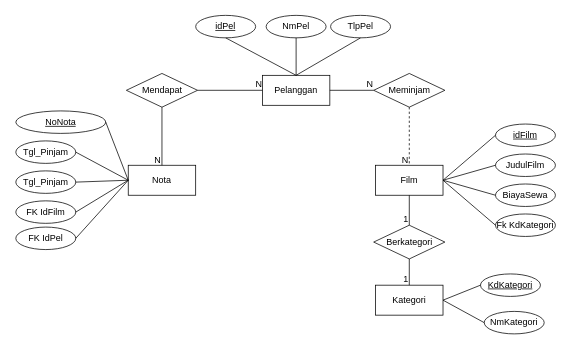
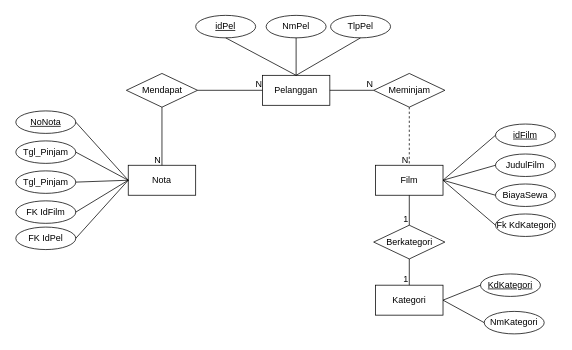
  <mxCell id="0" />
  <mxCell id="1" parent="0" />
  <mxCell id="2" value="Pelanggan" style="whiteSpace=wrap;html=1;" vertex="1" parent="1"><mxGeometry x="349" y="100" width="90" height="40" as="geometry" /></mxCell>
  <mxCell id="3" value="idPel" style="ellipse;whiteSpace=wrap;html=1;align=center;fontStyle=4;" vertex="1" parent="1"><mxGeometry x="260" y="20" width="80" height="30" as="geometry" /></mxCell>
  <mxCell id="4" value="Tgl_Pinjam" style="ellipse;whiteSpace=wrap;html=1;align=center;" vertex="1" parent="1"><mxGeometry x="20" y="187.5" width="80" height="30" as="geometry" /></mxCell>
- <mxCell id="5" value="NoNota" style="ellipse;whiteSpace=wrap;html=1;align=center;fontStyle=4;" vertex="1" parent="1"><mxGeometry x="20" y="147.5" width="120" height="30" as="geometry" /></mxCell>
+ <mxCell id="5" value="NoNota" style="ellipse;whiteSpace=wrap;html=1;align=center;fontStyle=4;" vertex="1" parent="1"><mxGeometry x="20" y="147.5" width="80" height="30" as="geometry" /></mxCell>
  <mxCell id="6" value="NmPel" style="ellipse;whiteSpace=wrap;html=1;align=center;" vertex="1" parent="1"><mxGeometry x="354" y="20" width="80" height="30" as="geometry" /></mxCell>
  <mxCell id="7" value="TlpPel" style="ellipse;whiteSpace=wrap;html=1;align=center;" vertex="1" parent="1"><mxGeometry x="440" y="20" width="80" height="30" as="geometry" /></mxCell>
  <mxCell id="8" value="Film" style="whiteSpace=wrap;html=1;" vertex="1" parent="1"><mxGeometry x="500" y="220" width="90" height="40" as="geometry" /></mxCell>
  <mxCell id="9" value="idFilm" style="ellipse;whiteSpace=wrap;html=1;align=center;fontStyle=4;" vertex="1" parent="1"><mxGeometry x="660" y="165" width="80" height="30" as="geometry" /></mxCell>
  <mxCell id="10" value="JudulFilm" style="ellipse;whiteSpace=wrap;html=1;align=center;" vertex="1" parent="1"><mxGeometry x="660" y="205" width="80" height="30" as="geometry" /></mxCell>
  <mxCell id="11" value="BiayaSewa" style="ellipse;whiteSpace=wrap;html=1;align=center;" vertex="1" parent="1"><mxGeometry x="660" y="245" width="80" height="30" as="geometry" /></mxCell>
  <mxCell id="12" value="Fk KdKategori" style="ellipse;whiteSpace=wrap;html=1;align=center;" vertex="1" parent="1"><mxGeometry x="660" y="285" width="80" height="30" as="geometry" /></mxCell>
  <mxCell id="13" value="Kategori" style="whiteSpace=wrap;html=1;" vertex="1" parent="1"><mxGeometry x="500" y="380" width="90" height="40" as="geometry" /></mxCell>
  <mxCell id="14" value="KdKategori" style="ellipse;whiteSpace=wrap;html=1;align=center;fontStyle=4;" vertex="1" parent="1"><mxGeometry x="640" y="365" width="80" height="30" as="geometry" /></mxCell>
  <mxCell id="15" value="NmKategori" style="ellipse;whiteSpace=wrap;html=1;align=center;" vertex="1" parent="1"><mxGeometry x="645" y="415" width="80" height="30" as="geometry" /></mxCell>
  <mxCell id="16" value="Berkategori" style="shape=rhombus;perimeter=rhombusPerimeter;whiteSpace=wrap;html=1;align=center;" vertex="1" parent="1"><mxGeometry x="497.5" y="300" width="95" height="45" as="geometry" /></mxCell>
  <mxCell id="17" value="" style="endArrow=none;html=1;rounded=0;exitX=0.5;exitY=1;exitDx=0;exitDy=0;entryX=0.5;entryY=0;entryDx=0;entryDy=0;" edge="1" parent="1" source="8" target="16"><mxGeometry relative="1" as="geometry"><mxPoint x="330" y="270" as="sourcePoint" /><mxPoint x="490" y="270" as="targetPoint" /></mxGeometry></mxCell>
  <mxCell id="18" value="1" style="resizable=0;html=1;whiteSpace=wrap;align=right;verticalAlign=bottom;" connectable="0" vertex="1" parent="17"><mxGeometry x="1" relative="1" as="geometry" /></mxCell>
  <mxCell id="19" value="" style="endArrow=none;html=1;rounded=0;exitX=0.5;exitY=1;exitDx=0;exitDy=0;entryX=0.5;entryY=0;entryDx=0;entryDy=0;" edge="1" parent="1" source="16" target="13"><mxGeometry relative="1" as="geometry"><mxPoint x="555" y="270" as="sourcePoint" /><mxPoint x="510" y="360" as="targetPoint" /></mxGeometry></mxCell>
  <mxCell id="20" value="1" style="resizable=0;html=1;whiteSpace=wrap;align=right;verticalAlign=bottom;" connectable="0" vertex="1" parent="19"><mxGeometry x="1" relative="1" as="geometry" /></mxCell>
  <mxCell id="21" value="Meminjam" style="shape=rhombus;perimeter=rhombusPerimeter;whiteSpace=wrap;html=1;align=center;" vertex="1" parent="1"><mxGeometry x="497.5" y="97.5" width="95" height="45" as="geometry" /></mxCell>
  <mxCell id="22" value="" style="endArrow=none;html=1;rounded=0;exitX=1;exitY=0.5;exitDx=0;exitDy=0;entryX=0;entryY=0.5;entryDx=0;entryDy=0;" edge="1" parent="1" source="2" target="21"><mxGeometry relative="1" as="geometry"><mxPoint x="330" y="270" as="sourcePoint" /><mxPoint x="490" y="270" as="targetPoint" /></mxGeometry></mxCell>
  <mxCell id="23" value="N" style="resizable=0;html=1;whiteSpace=wrap;align=right;verticalAlign=bottom;" connectable="0" vertex="1" parent="22"><mxGeometry x="1" relative="1" as="geometry" /></mxCell>
  <mxCell id="24" value="" style="endArrow=none;html=1;rounded=0;exitX=0.5;exitY=1;exitDx=0;exitDy=0;entryX=0.5;entryY=0;entryDx=0;entryDy=0;dashed=1;" edge="1" parent="1" source="21" target="8"><mxGeometry relative="1" as="geometry"><mxPoint x="449" y="130" as="sourcePoint" /><mxPoint x="530" y="200" as="targetPoint" /></mxGeometry></mxCell>
  <mxCell id="25" value="N" style="resizable=0;html=1;whiteSpace=wrap;align=right;verticalAlign=bottom;" connectable="0" vertex="1" parent="24"><mxGeometry x="1" relative="1" as="geometry" /></mxCell>
  <mxCell id="26" value="Nota" style="whiteSpace=wrap;html=1;" vertex="1" parent="1"><mxGeometry x="170" y="220" width="90" height="40" as="geometry" /></mxCell>
  <mxCell id="27" value="Tgl_Pinjam" style="ellipse;whiteSpace=wrap;html=1;align=center;" vertex="1" parent="1"><mxGeometry x="20" y="227.5" width="80" height="30" as="geometry" /></mxCell>
  <mxCell id="28" value="FK IdPel" style="ellipse;whiteSpace=wrap;html=1;align=center;" vertex="1" parent="1"><mxGeometry x="20" y="302.5" width="80" height="30" as="geometry" /></mxCell>
  <mxCell id="29" value="FK IdFilm" style="ellipse;whiteSpace=wrap;html=1;align=center;" vertex="1" parent="1"><mxGeometry x="20" y="267.5" width="80" height="30" as="geometry" /></mxCell>
  <mxCell id="30" value="" style="endArrow=none;html=1;rounded=0;entryX=0.5;entryY=1;entryDx=0;entryDy=0;exitX=0.5;exitY=0;exitDx=0;exitDy=0;" edge="1" parent="1" source="2" target="6"><mxGeometry width="50" height="50" relative="1" as="geometry"><mxPoint x="380" y="300" as="sourcePoint" /><mxPoint x="430" y="250" as="targetPoint" /></mxGeometry></mxCell>
  <mxCell id="31" value="" style="endArrow=none;html=1;rounded=0;entryX=0.5;entryY=0;entryDx=0;entryDy=0;exitX=0.5;exitY=1;exitDx=0;exitDy=0;" edge="1" parent="1" source="3" target="2"><mxGeometry width="50" height="50" relative="1" as="geometry"><mxPoint x="390" y="310" as="sourcePoint" /><mxPoint x="440" y="260" as="targetPoint" /></mxGeometry></mxCell>
  <mxCell id="32" value="" style="endArrow=none;html=1;rounded=0;entryX=0.5;entryY=1;entryDx=0;entryDy=0;exitX=0.5;exitY=0;exitDx=0;exitDy=0;" edge="1" parent="1" source="2" target="7"><mxGeometry width="50" height="50" relative="1" as="geometry"><mxPoint x="404" y="110" as="sourcePoint" /><mxPoint x="404" y="60" as="targetPoint" /></mxGeometry></mxCell>
  <mxCell id="33" value="" style="endArrow=none;html=1;rounded=0;entryX=0;entryY=0.5;entryDx=0;entryDy=0;exitX=1;exitY=0.5;exitDx=0;exitDy=0;" edge="1" parent="1" source="8" target="9"><mxGeometry width="50" height="50" relative="1" as="geometry"><mxPoint x="574" y="217.5" as="sourcePoint" /><mxPoint x="660" y="167.5" as="targetPoint" /></mxGeometry></mxCell>
  <mxCell id="34" value="" style="endArrow=none;html=1;rounded=0;entryX=0;entryY=0.5;entryDx=0;entryDy=0;" edge="1" parent="1" target="10"><mxGeometry width="50" height="50" relative="1" as="geometry"><mxPoint x="590" y="240" as="sourcePoint" /><mxPoint x="670" y="190" as="targetPoint" /></mxGeometry></mxCell>
  <mxCell id="35" value="" style="endArrow=none;html=1;rounded=0;entryX=0;entryY=0.5;entryDx=0;entryDy=0;exitX=1;exitY=0.5;exitDx=0;exitDy=0;" edge="1" parent="1" source="8" target="11"><mxGeometry width="50" height="50" relative="1" as="geometry"><mxPoint x="600" y="250" as="sourcePoint" /><mxPoint x="670" y="230" as="targetPoint" /></mxGeometry></mxCell>
  <mxCell id="36" value="" style="endArrow=none;html=1;rounded=0;entryX=0;entryY=0.5;entryDx=0;entryDy=0;exitX=1;exitY=0.5;exitDx=0;exitDy=0;" edge="1" parent="1" source="8" target="12"><mxGeometry width="50" height="50" relative="1" as="geometry"><mxPoint x="600" y="250" as="sourcePoint" /><mxPoint x="670" y="270" as="targetPoint" /></mxGeometry></mxCell>
  <mxCell id="37" value="" style="endArrow=none;html=1;rounded=0;entryX=0;entryY=0.5;entryDx=0;entryDy=0;exitX=1;exitY=0.5;exitDx=0;exitDy=0;" edge="1" parent="1" source="13" target="14"><mxGeometry width="50" height="50" relative="1" as="geometry"><mxPoint x="600" y="250" as="sourcePoint" /><mxPoint x="670" y="310" as="targetPoint" /></mxGeometry></mxCell>
  <mxCell id="38" value="" style="endArrow=none;html=1;rounded=0;entryX=0;entryY=0.5;entryDx=0;entryDy=0;exitX=1;exitY=0.5;exitDx=0;exitDy=0;" edge="1" parent="1" source="13" target="15"><mxGeometry width="50" height="50" relative="1" as="geometry"><mxPoint x="600" y="410" as="sourcePoint" /><mxPoint x="650" y="390" as="targetPoint" /></mxGeometry></mxCell>
  <mxCell id="39" value="" style="endArrow=none;html=1;rounded=0;entryX=0;entryY=0.5;entryDx=0;entryDy=0;exitX=1;exitY=0.5;exitDx=0;exitDy=0;" edge="1" parent="1" source="5" target="26"><mxGeometry width="50" height="50" relative="1" as="geometry"><mxPoint x="600" y="410" as="sourcePoint" /><mxPoint x="650" y="430" as="targetPoint" /></mxGeometry></mxCell>
  <mxCell id="40" value="" style="endArrow=none;html=1;rounded=0;exitX=1;exitY=0.5;exitDx=0;exitDy=0;entryX=0;entryY=0.5;entryDx=0;entryDy=0;" edge="1" parent="1" source="4" target="26"><mxGeometry width="50" height="50" relative="1" as="geometry"><mxPoint x="110" y="173" as="sourcePoint" /><mxPoint x="160" y="240" as="targetPoint" /></mxGeometry></mxCell>
  <mxCell id="41" value="" style="endArrow=none;html=1;rounded=0;exitX=1;exitY=0.5;exitDx=0;exitDy=0;entryX=0;entryY=0.5;entryDx=0;entryDy=0;" edge="1" parent="1" source="27" target="26"><mxGeometry width="50" height="50" relative="1" as="geometry"><mxPoint x="110" y="213" as="sourcePoint" /><mxPoint x="180" y="250" as="targetPoint" /></mxGeometry></mxCell>
  <mxCell id="42" value="" style="endArrow=none;html=1;rounded=0;exitX=1;exitY=0.5;exitDx=0;exitDy=0;entryX=0;entryY=0.5;entryDx=0;entryDy=0;" edge="1" parent="1" source="29" target="26"><mxGeometry width="50" height="50" relative="1" as="geometry"><mxPoint x="110" y="253" as="sourcePoint" /><mxPoint x="180" y="250" as="targetPoint" /></mxGeometry></mxCell>
  <mxCell id="43" value="" style="endArrow=none;html=1;rounded=0;exitX=1;exitY=0.5;exitDx=0;exitDy=0;entryX=0;entryY=0.5;entryDx=0;entryDy=0;" edge="1" parent="1" source="28" target="26"><mxGeometry width="50" height="50" relative="1" as="geometry"><mxPoint x="110" y="293" as="sourcePoint" /><mxPoint x="180" y="250" as="targetPoint" /></mxGeometry></mxCell>
  <mxCell id="44" value="Mendapat" style="shape=rhombus;perimeter=rhombusPerimeter;whiteSpace=wrap;html=1;align=center;" vertex="1" parent="1"><mxGeometry x="167.5" y="97.5" width="95" height="45" as="geometry" /></mxCell>
  <mxCell id="45" value="" style="endArrow=none;html=1;rounded=0;exitX=1;exitY=0.5;exitDx=0;exitDy=0;entryX=0;entryY=0.5;entryDx=0;entryDy=0;" edge="1" parent="1" source="44" target="2"><mxGeometry relative="1" as="geometry"><mxPoint x="449" y="130" as="sourcePoint" /><mxPoint x="310" y="150" as="targetPoint" /></mxGeometry></mxCell>
  <mxCell id="46" value="N" style="resizable=0;html=1;whiteSpace=wrap;align=right;verticalAlign=bottom;" connectable="0" vertex="1" parent="45"><mxGeometry x="1" relative="1" as="geometry" /></mxCell>
  <mxCell id="47" value="" style="endArrow=none;html=1;rounded=0;exitX=0.5;exitY=1;exitDx=0;exitDy=0;entryX=0.5;entryY=0;entryDx=0;entryDy=0;" edge="1" parent="1" source="44" target="26"><mxGeometry relative="1" as="geometry"><mxPoint x="285" y="133" as="sourcePoint" /><mxPoint x="359" y="130" as="targetPoint" /></mxGeometry></mxCell>
  <mxCell id="48" value="N" style="resizable=0;html=1;whiteSpace=wrap;align=right;verticalAlign=bottom;" connectable="0" vertex="1" parent="47"><mxGeometry x="1" relative="1" as="geometry" /></mxCell>
